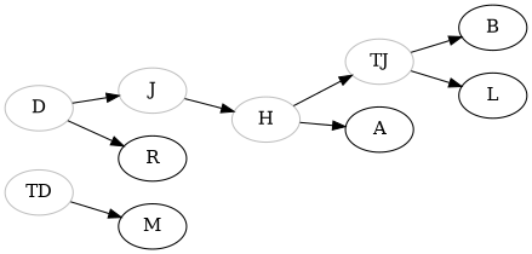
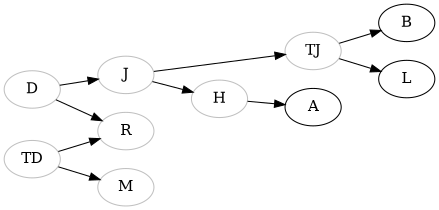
  digraph {
    rankdir=LR
    D [color=grey]
    J [color=grey]
-   R
+   R [color=grey]
    TJ [color=grey]
    H [color=grey]
    TD [color=grey]
-   M
+   M [color=grey]
    B
    L
    A
    D -> J
    D -> R
-   H -> TJ
+   J -> TJ
    J -> H
    TJ -> B
    TJ -> L
    H -> A
+   TD -> R
    TD -> M
  }
